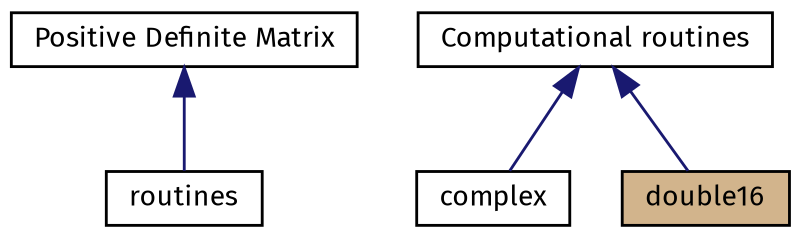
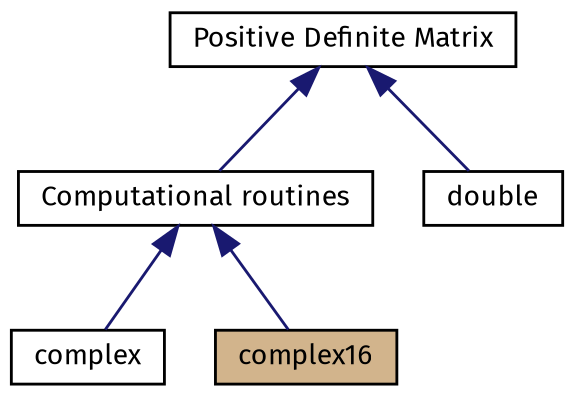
  digraph {
    fontname="Fira Sans"
    rankdir=TB
    node [color=black fillcolor=white fontname="Fira Sans" fontsize=10 shape=record style=filled]
    edge [color=midnightblue dir=back fontname="Fira Sans" fontsize=10 labelfontname=Helvetica labelfontsize=10 shape=plaintext style=solid]
    n1 [height=0.2 label="Positive Definite Matrix" width=0.4]
    n2 [fontcolor=black height=0.2 label="Computational routines" width=0.4]
-   n3 [height=0.2 label=routines width=0.4]
+   n3 [height=0.2 label=double width=0.4]
    n4 [height=0.2 label=complex width=0.4]
-   n5 [fillcolor=tan height=0.2 label=double16 width=0.4]
+   n5 [fillcolor=tan height=0.2 label=complex16 width=0.4]
+   n1 -> n2
    n1 -> n3
    n2 -> n4
    n2 -> n5
  }
